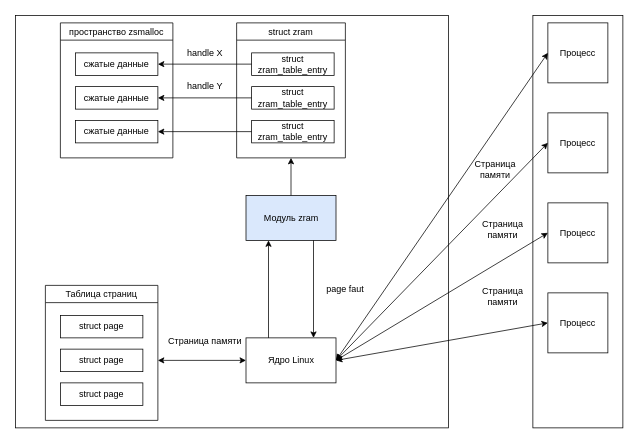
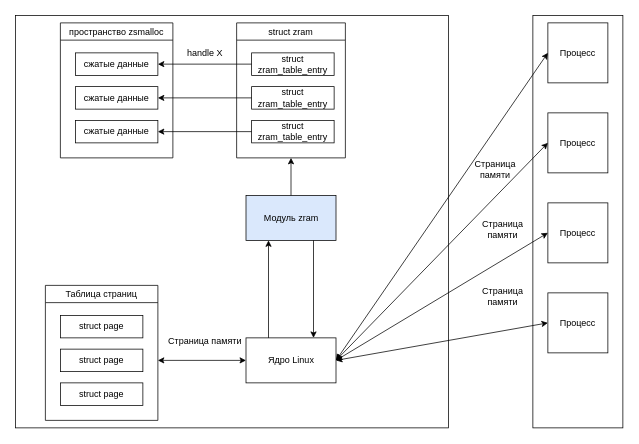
  <mxCell id="0" />
  <mxCell id="1" parent="0" />
  <mxCell id="2" value="Модуль zram" style="rounded=0;whiteSpace=wrap;html=1;fillColor=#dae8fc;" parent="1" vertex="1"><mxGeometry x="327.5" y="260" width="120" height="60" as="geometry" /></mxCell>
  <mxCell id="3" value="Ядро Linux" style="rounded=0;whiteSpace=wrap;html=1;fillColor=default;" parent="1" vertex="1"><mxGeometry x="327.5" y="450" width="120" height="60" as="geometry" /></mxCell>
  <mxCell id="4" value="Процесс" style="whiteSpace=wrap;html=1;aspect=fixed;fillColor=default;" parent="1" vertex="1"><mxGeometry x="730" y="270" width="80" height="80" as="geometry" /></mxCell>
  <mxCell id="5" value="Страница &lt;br&gt;памяти" style="text;html=1;strokeColor=none;fillColor=none;align=center;verticalAlign=middle;whiteSpace=wrap;rounded=0;" parent="1" vertex="1"><mxGeometry x="640" y="290" width="60" height="30" as="geometry" /></mxCell>
  <mxCell id="6" value="" style="endArrow=classic;html=1;rounded=0;entryX=0;entryY=0.5;entryDx=0;entryDy=0;startArrow=classic;startFill=1;" parent="1" target="3" edge="1"><mxGeometry width="50" height="50" relative="1" as="geometry"><mxPoint x="210" y="480" as="sourcePoint" /><mxPoint x="340" y="350" as="targetPoint" /></mxGeometry></mxCell>
  <mxCell id="7" value="Страница памяти" style="text;html=1;strokeColor=none;fillColor=none;align=center;verticalAlign=middle;whiteSpace=wrap;rounded=0;" parent="1" vertex="1"><mxGeometry x="217.5" y="440" width="110" height="30" as="geometry" /></mxCell>
  <mxCell id="8" value="Процесс" style="whiteSpace=wrap;html=1;aspect=fixed;fillColor=default;" parent="1" vertex="1"><mxGeometry x="730" y="150" width="80" height="80" as="geometry" /></mxCell>
  <mxCell id="9" value="Процесс" style="whiteSpace=wrap;html=1;aspect=fixed;fillColor=default;" parent="1" vertex="1"><mxGeometry x="730" y="390" width="80" height="80" as="geometry" /></mxCell>
  <mxCell id="10" value="" style="endArrow=classic;html=1;rounded=0;entryX=0;entryY=0.5;entryDx=0;entryDy=0;exitX=1;exitY=0.5;exitDx=0;exitDy=0;startArrow=classic;startFill=1;" parent="1" source="3" target="9" edge="1"><mxGeometry width="50" height="50" relative="1" as="geometry"><mxPoint x="290" y="400" as="sourcePoint" /><mxPoint x="340" y="350" as="targetPoint" /></mxGeometry></mxCell>
  <mxCell id="11" value="Страница &lt;br&gt;памяти" style="text;html=1;strokeColor=none;fillColor=none;align=center;verticalAlign=middle;whiteSpace=wrap;rounded=0;" parent="1" vertex="1"><mxGeometry x="640" y="380" width="60" height="30" as="geometry" /></mxCell>
  <mxCell id="12" value="" style="endArrow=classic;html=1;rounded=0;exitX=0.5;exitY=0;exitDx=0;exitDy=0;entryX=0.5;entryY=1;entryDx=0;entryDy=0;" parent="1" source="2" edge="1"><mxGeometry width="50" height="50" relative="1" as="geometry"><mxPoint x="460" y="200" as="sourcePoint" /><mxPoint x="387.5" y="210" as="targetPoint" /></mxGeometry></mxCell>
  <mxCell id="13" value="struct zram" style="swimlane;fillColor=none;fontStyle=0" parent="1" vertex="1"><mxGeometry x="315" y="30" width="145" height="180" as="geometry" /></mxCell>
  <mxCell id="14" value="struct zram_table_entry" style="rounded=0;whiteSpace=wrap;html=1;fillColor=none;" parent="13" vertex="1"><mxGeometry x="20" y="40" width="110" height="30" as="geometry" /></mxCell>
  <mxCell id="15" value="struct zram_table_entry" style="rounded=0;whiteSpace=wrap;html=1;fillColor=none;" parent="13" vertex="1"><mxGeometry x="20" y="85" width="110" height="30" as="geometry" /></mxCell>
  <mxCell id="16" value="struct zram_table_entry" style="rounded=0;whiteSpace=wrap;html=1;fillColor=none;" parent="13" vertex="1"><mxGeometry x="20" y="130" width="110" height="30" as="geometry" /></mxCell>
  <mxCell id="17" value="Таблица страниц" style="swimlane;fillColor=none;fontStyle=0" parent="1" vertex="1"><mxGeometry x="60" y="380" width="150" height="180" as="geometry" /></mxCell>
  <mxCell id="18" value="struct page" style="rounded=0;whiteSpace=wrap;html=1;fillColor=none;" parent="17" vertex="1"><mxGeometry x="20" y="40" width="110" height="30" as="geometry" /></mxCell>
  <mxCell id="19" value="struct page" style="rounded=0;whiteSpace=wrap;html=1;fillColor=none;" parent="17" vertex="1"><mxGeometry x="20" y="85" width="110" height="30" as="geometry" /></mxCell>
  <mxCell id="20" value="struct page" style="rounded=0;whiteSpace=wrap;html=1;fillColor=none;" parent="17" vertex="1"><mxGeometry x="20" y="130" width="110" height="30" as="geometry" /></mxCell>
- <mxCell id="21" value="page faut" style="text;html=1;strokeColor=none;fillColor=none;align=center;verticalAlign=middle;whiteSpace=wrap;rounded=0;" parent="1" vertex="1"><mxGeometry x="430" y="370" width="60" height="30" as="geometry" /></mxCell>
  <mxCell id="22" value="" style="endArrow=classic;html=1;rounded=0;exitX=0.25;exitY=0;exitDx=0;exitDy=0;entryX=0.25;entryY=1;entryDx=0;entryDy=0;" parent="1" source="3" target="2" edge="1"><mxGeometry width="50" height="50" relative="1" as="geometry"><mxPoint x="460" y="320" as="sourcePoint" /><mxPoint x="510" y="270" as="targetPoint" /></mxGeometry></mxCell>
  <mxCell id="23" value="" style="endArrow=classic;html=1;rounded=0;exitX=0.75;exitY=1;exitDx=0;exitDy=0;entryX=0.75;entryY=0;entryDx=0;entryDy=0;" parent="1" source="2" target="3" edge="1"><mxGeometry width="50" height="50" relative="1" as="geometry"><mxPoint x="460" y="320" as="sourcePoint" /><mxPoint x="510" y="270" as="targetPoint" /></mxGeometry></mxCell>
  <mxCell id="24" value="Процесс" style="whiteSpace=wrap;html=1;aspect=fixed;fillColor=default;" parent="1" vertex="1"><mxGeometry x="730" y="30" width="80" height="80" as="geometry" /></mxCell>
  <mxCell id="25" value="" style="endArrow=classic;startArrow=classic;html=1;rounded=0;exitX=1;exitY=0.5;exitDx=0;exitDy=0;entryX=0;entryY=0.5;entryDx=0;entryDy=0;" parent="1" source="3" target="4" edge="1"><mxGeometry width="50" height="50" relative="1" as="geometry"><mxPoint x="460" y="320" as="sourcePoint" /><mxPoint x="510" y="270" as="targetPoint" /></mxGeometry></mxCell>
  <mxCell id="26" value="" style="endArrow=classic;startArrow=classic;html=1;rounded=0;exitX=1;exitY=0.5;exitDx=0;exitDy=0;entryX=0;entryY=0.5;entryDx=0;entryDy=0;" parent="1" source="3" target="8" edge="1"><mxGeometry width="50" height="50" relative="1" as="geometry"><mxPoint x="460" y="320" as="sourcePoint" /><mxPoint x="510" y="270" as="targetPoint" /></mxGeometry></mxCell>
  <mxCell id="27" value="" style="endArrow=classic;startArrow=classic;html=1;rounded=0;exitX=1;exitY=0.5;exitDx=0;exitDy=0;entryX=0;entryY=0.5;entryDx=0;entryDy=0;" parent="1" source="3" target="24" edge="1"><mxGeometry width="50" height="50" relative="1" as="geometry"><mxPoint x="460" y="320" as="sourcePoint" /><mxPoint x="510" y="270" as="targetPoint" /></mxGeometry></mxCell>
  <mxCell id="28" value="Страница &lt;br&gt;памяти" style="text;html=1;strokeColor=none;fillColor=none;align=center;verticalAlign=middle;whiteSpace=wrap;rounded=0;" parent="1" vertex="1"><mxGeometry x="630" y="210" width="60" height="30" as="geometry" /></mxCell>
  <mxCell id="29" value="" style="rounded=0;whiteSpace=wrap;html=1;fillColor=none;" parent="1" vertex="1"><mxGeometry x="20" y="20" width="577.5" height="550" as="geometry" /></mxCell>
  <mxCell id="30" value="" style="rounded=0;whiteSpace=wrap;html=1;fillColor=none;" parent="1" vertex="1"><mxGeometry x="710" y="20" width="120" height="550" as="geometry" /></mxCell>
  <mxCell id="31" value="пространство zsmalloc" style="swimlane;fillColor=none;fontStyle=0" vertex="1" parent="1"><mxGeometry x="80" y="30" width="150" height="180" as="geometry" /></mxCell>
  <mxCell id="32" value="сжатые данные" style="rounded=0;whiteSpace=wrap;html=1;fillColor=none;" vertex="1" parent="31"><mxGeometry x="20" y="40" width="110" height="30" as="geometry" /></mxCell>
  <mxCell id="33" value="сжатые данные" style="rounded=0;whiteSpace=wrap;html=1;fillColor=none;" vertex="1" parent="31"><mxGeometry x="20" y="85" width="110" height="30" as="geometry" /></mxCell>
  <mxCell id="34" value="сжатые данные" style="rounded=0;whiteSpace=wrap;html=1;fillColor=none;" vertex="1" parent="31"><mxGeometry x="20" y="130" width="110" height="30" as="geometry" /></mxCell>
  <mxCell id="35" value="" style="endArrow=classic;html=1;rounded=0;exitX=0;exitY=0.5;exitDx=0;exitDy=0;entryX=1;entryY=0.5;entryDx=0;entryDy=0;" edge="1" parent="1" source="14" target="32"><mxGeometry width="50" height="50" relative="1" as="geometry"><mxPoint x="360" y="340" as="sourcePoint" /><mxPoint x="410" y="290" as="targetPoint" /></mxGeometry></mxCell>
  <mxCell id="36" value="handle X" style="text;html=1;strokeColor=none;fillColor=none;align=center;verticalAlign=middle;whiteSpace=wrap;rounded=0;" vertex="1" parent="1"><mxGeometry x="242.5" y="65" width="60" height="10" as="geometry" /></mxCell>
  <mxCell id="37" value="" style="endArrow=classic;html=1;rounded=0;exitX=0;exitY=0.5;exitDx=0;exitDy=0;entryX=1;entryY=0.5;entryDx=0;entryDy=0;" edge="1" parent="1" source="15" target="33"><mxGeometry width="50" height="50" relative="1" as="geometry"><mxPoint x="360" y="340" as="sourcePoint" /><mxPoint x="410" y="290" as="targetPoint" /></mxGeometry></mxCell>
  <mxCell id="38" value="" style="endArrow=classic;html=1;rounded=0;exitX=0;exitY=0.5;exitDx=0;exitDy=0;entryX=1;entryY=0.5;entryDx=0;entryDy=0;" edge="1" parent="1" source="16" target="34"><mxGeometry width="50" height="50" relative="1" as="geometry"><mxPoint x="360" y="340" as="sourcePoint" /><mxPoint x="410" y="290" as="targetPoint" /></mxGeometry></mxCell>
- <mxCell id="39" value="handle Y" style="text;html=1;strokeColor=none;fillColor=none;align=center;verticalAlign=middle;whiteSpace=wrap;rounded=0;" vertex="1" parent="1"><mxGeometry x="242.5" width="60" height="30" as="geometry" y="100" /></mxCell>
